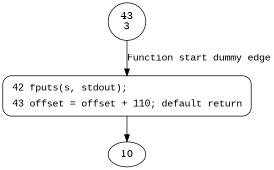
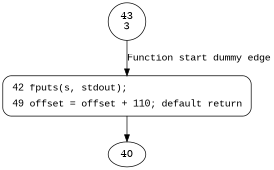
  digraph {
    n1 [label="43\n3" shape=circle]
-   n2 [fillcolor=white fontname="Courier New" label=<<table border="0" cellborder="0" cellpadding="3" bgcolor="white"><tr><td align="right">42</td><td align="left">fputs(s, stdout);</td></tr><tr><td align="right">43</td><td align="left">offset = offset + 110; default return</td></tr></table>> penwidth=1 shape=Mrecord style="filled,bold"]
-   40 [label=10]
+   n2 [fillcolor=white fontname="Courier New" label=<<table border="0" cellborder="0" cellpadding="3" bgcolor="white"><tr><td align="right">42</td><td align="left">fputs(s, stdout);</td></tr><tr><td align="right">49</td><td align="left">offset = offset + 110; default return</td></tr></table>> penwidth=1 shape=Mrecord style="filled,bold"]
+   40
    n1 -> n2 [fontname="Courier New" label="Function start dummy edge"]
    n2 -> 40
  }
